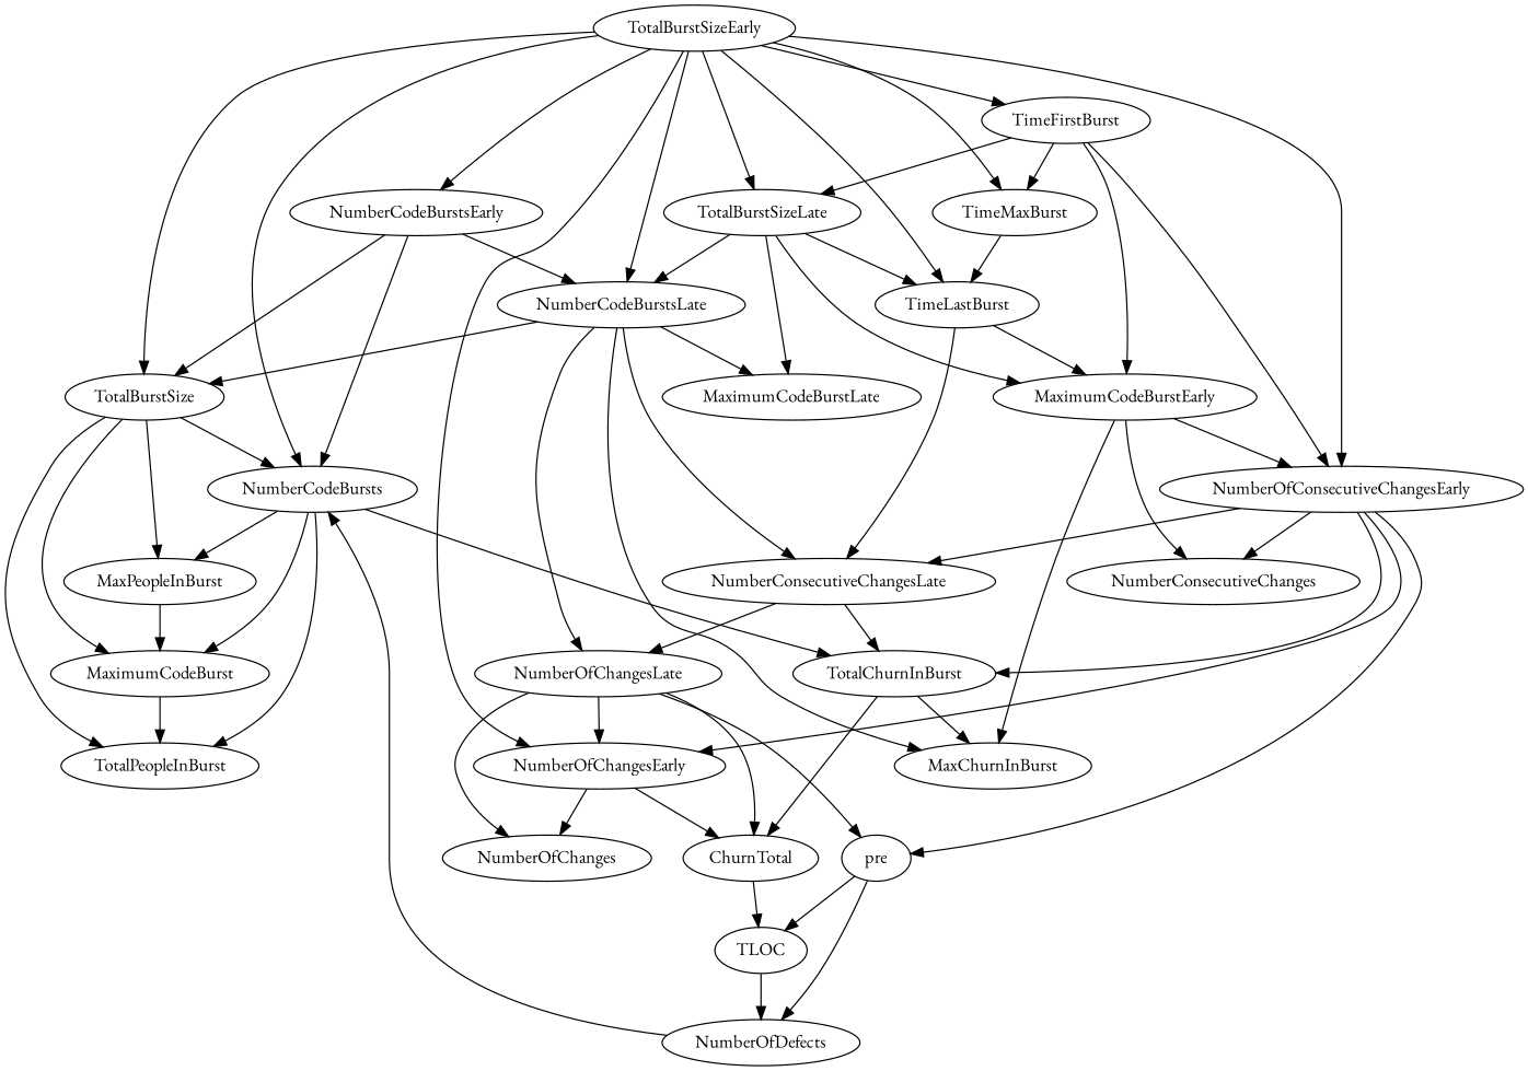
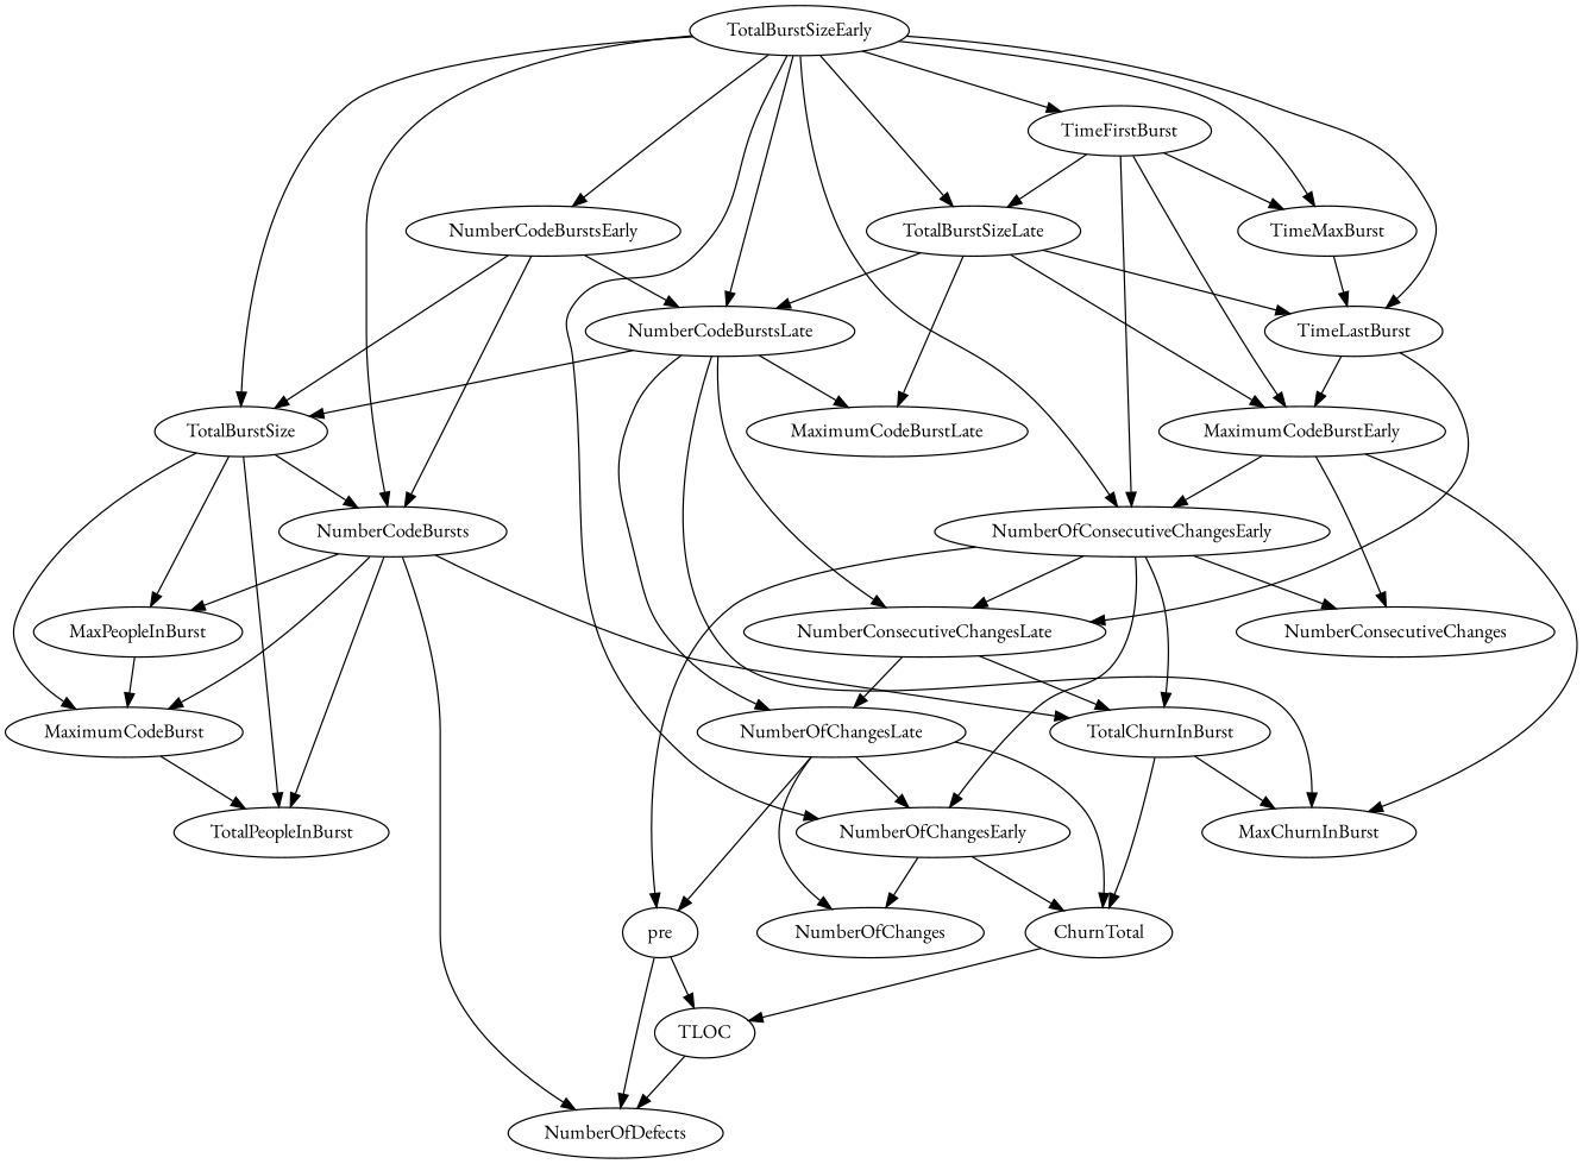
  digraph {
    fontname="EB Garamond"
    node [fontname="EB Garamond"]
    edge [fontname="EB Garamond"]
    MaxPeopleInBurst
    MaximumCodeBurst
    TotalPeopleInBurst
    TotalBurstSizeLate
    MaximumCodeBurstLate
    NumberCodeBurstsLate
    MaximumCodeBurstEarly
    TimeLastBurst
    NumberOfChangesLate
    MaxChurnInBurst
    NumberConsecutiveChangesLate
    TotalBurstSize
    NumberOfConsecutiveChangesEarly
    NumberConsecutiveChanges
    NumberOfChanges
    NumberOfChangesEarly
    ChurnTotal
    pre
    TotalChurnInBurst
    NumberCodeBursts
    TLOC
    NumberOfDefects
    NumberCodeBurstsEarly
    TimeFirstBurst
    TimeMaxBurst
    TotalBurstSizeEarly
    MaxPeopleInBurst -> MaximumCodeBurst
    MaximumCodeBurst -> TotalPeopleInBurst
    TotalBurstSizeLate -> MaximumCodeBurstLate
    TotalBurstSizeLate -> NumberCodeBurstsLate
    TotalBurstSizeLate -> MaximumCodeBurstEarly
    TotalBurstSizeLate -> TimeLastBurst
    NumberCodeBurstsLate -> MaximumCodeBurstLate
    NumberCodeBurstsLate -> NumberOfChangesLate
    NumberCodeBurstsLate -> MaxChurnInBurst
    NumberCodeBurstsLate -> NumberConsecutiveChangesLate
    NumberCodeBurstsLate -> TotalBurstSize
    MaximumCodeBurstEarly -> MaxChurnInBurst
    MaximumCodeBurstEarly -> NumberOfConsecutiveChangesEarly
    MaximumCodeBurstEarly -> NumberConsecutiveChanges
    TimeLastBurst -> MaximumCodeBurstEarly
    TimeLastBurst -> NumberConsecutiveChangesLate
    NumberOfChangesLate -> NumberOfChanges
    NumberOfChangesLate -> NumberOfChangesEarly
    NumberOfChangesLate -> ChurnTotal
    NumberOfChangesLate -> pre
    NumberConsecutiveChangesLate -> NumberOfChangesLate
    NumberConsecutiveChangesLate -> TotalChurnInBurst
    TotalBurstSize -> MaxPeopleInBurst
    TotalBurstSize -> MaximumCodeBurst
    TotalBurstSize -> TotalPeopleInBurst
    TotalBurstSize -> NumberCodeBursts
    NumberOfConsecutiveChangesEarly -> NumberConsecutiveChangesLate
    NumberOfConsecutiveChangesEarly -> NumberConsecutiveChanges
    NumberOfConsecutiveChangesEarly -> NumberOfChangesEarly
    NumberOfConsecutiveChangesEarly -> pre
    NumberOfConsecutiveChangesEarly -> TotalChurnInBurst
    NumberOfChangesEarly -> NumberOfChanges
    NumberOfChangesEarly -> ChurnTotal
    ChurnTotal -> TLOC
    pre -> TLOC
    pre -> NumberOfDefects
    TotalChurnInBurst -> MaxChurnInBurst
    TotalChurnInBurst -> ChurnTotal
    NumberCodeBursts -> MaxPeopleInBurst
    NumberCodeBursts -> MaximumCodeBurst
    NumberCodeBursts -> TotalPeopleInBurst
    NumberCodeBursts -> TotalChurnInBurst
-   NumberOfDefects -> NumberCodeBursts
+   NumberCodeBursts -> NumberOfDefects
    TLOC -> NumberOfDefects
    NumberCodeBurstsEarly -> NumberCodeBurstsLate
    NumberCodeBurstsEarly -> TotalBurstSize
    NumberCodeBurstsEarly -> NumberCodeBursts
    TimeFirstBurst -> TotalBurstSizeLate
    TimeFirstBurst -> MaximumCodeBurstEarly
    TimeFirstBurst -> NumberOfConsecutiveChangesEarly
    TimeFirstBurst -> TimeMaxBurst
    TimeMaxBurst -> TimeLastBurst
    TotalBurstSizeEarly -> TotalBurstSizeLate
    TotalBurstSizeEarly -> NumberCodeBurstsLate
    TotalBurstSizeEarly -> TimeLastBurst
    TotalBurstSizeEarly -> TotalBurstSize
    TotalBurstSizeEarly -> NumberOfConsecutiveChangesEarly
    TotalBurstSizeEarly -> NumberOfChangesEarly
    TotalBurstSizeEarly -> NumberCodeBursts
    TotalBurstSizeEarly -> NumberCodeBurstsEarly
    TotalBurstSizeEarly -> TimeFirstBurst
    TotalBurstSizeEarly -> TimeMaxBurst
  }
